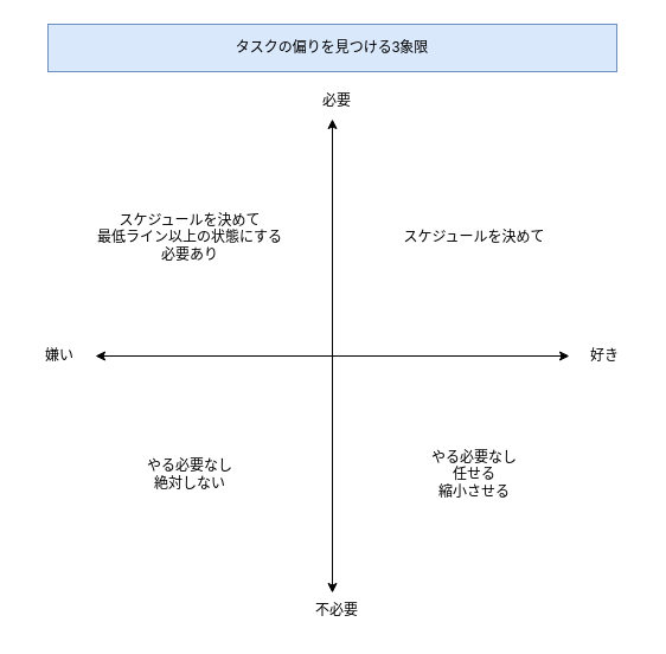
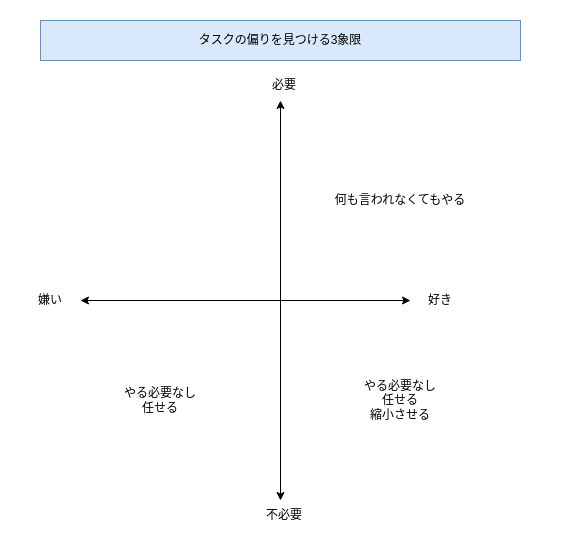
  <mxCell id="0" />
  <mxCell id="1" parent="0" />
  <mxCell id="2" value="" style="endArrow=classic;startArrow=classic;html=1;rounded=0;" edge="1" parent="1" target="3"><mxGeometry width="50" height="50" relative="1" as="geometry"><mxPoint x="80" y="300" as="sourcePoint" /><mxPoint x="480" y="300" as="targetPoint" /></mxGeometry></mxCell>
- <mxCell id="3" value="好き" style="text;html=1;align=center;verticalAlign=middle;whiteSpace=wrap;rounded=0;" vertex="1" parent="1"><mxGeometry x="480" y="285" width="60" height="30" as="geometry" /></mxCell>
+ <mxCell id="3" value="好き" style="text;html=1;align=center;verticalAlign=middle;whiteSpace=wrap;rounded=0;" vertex="1" parent="1"><mxGeometry x="410" y="285" width="60" height="30" as="geometry" /></mxCell>
  <mxCell id="4" value="嫌い" style="text;html=1;align=center;verticalAlign=middle;whiteSpace=wrap;rounded=0;" vertex="1" parent="1"><mxGeometry x="20" y="285" width="60" height="30" as="geometry" /></mxCell>
  <mxCell id="5" value="" style="endArrow=classic;startArrow=classic;html=1;rounded=0;" edge="1" parent="1"><mxGeometry width="50" height="50" relative="1" as="geometry"><mxPoint x="280" y="100" as="sourcePoint" /><mxPoint x="280" y="500" as="targetPoint" /></mxGeometry></mxCell>
  <mxCell id="6" value="必要" style="text;html=1;align=center;verticalAlign=middle;whiteSpace=wrap;rounded=0;" vertex="1" parent="1"><mxGeometry x="254" y="70" width="60" height="30" as="geometry" /></mxCell>
  <mxCell id="7" value="不必要" style="text;html=1;align=center;verticalAlign=middle;whiteSpace=wrap;rounded=0;" vertex="1" parent="1"><mxGeometry x="254" y="500" width="60" height="30" as="geometry" /></mxCell>
- <mxCell id="8" value="スケジュールを決めて&lt;div&gt;最低ライン以上の状態にする必要あり&lt;/div&gt;" style="text;html=1;align=center;verticalAlign=middle;whiteSpace=wrap;rounded=0;" vertex="1" parent="1"><mxGeometry x="80" y="140" width="160" height="120" as="geometry" /></mxCell>
- <mxCell id="9" value="スケジュールを決めて" style="text;html=1;align=center;verticalAlign=middle;whiteSpace=wrap;rounded=0;" vertex="1" parent="1"><mxGeometry x="320" y="140" width="160" height="120" as="geometry" /></mxCell>
+ <mxCell id="9" value="何も言われなくてもやる" style="text;html=1;align=center;verticalAlign=middle;whiteSpace=wrap;rounded=0;" vertex="1" parent="1"><mxGeometry x="320" y="140" width="160" height="120" as="geometry" /></mxCell>
  <mxCell id="10" value="やる必要なし&lt;div&gt;任せる&lt;/div&gt;&lt;div&gt;縮小させる&lt;/div&gt;" style="text;html=1;align=center;verticalAlign=middle;whiteSpace=wrap;rounded=0;" vertex="1" parent="1"><mxGeometry x="320" y="340" width="160" height="120" as="geometry" /></mxCell>
  <mxCell id="11" value="タスクの偏りを見つける3象限" style="text;html=1;align=center;verticalAlign=middle;whiteSpace=wrap;rounded=0;fillColor=#dae8fc;strokeColor=#6c8ebf;" vertex="1" parent="1"><mxGeometry x="40" y="20" width="480" height="40" as="geometry" /></mxCell>
- <mxCell id="12" value="やる必要なし&lt;div&gt;絶対しない&lt;/div&gt;" style="text;html=1;align=center;verticalAlign=middle;whiteSpace=wrap;rounded=0;" vertex="1" parent="1"><mxGeometry x="80" y="340" width="160" height="120" as="geometry" /></mxCell>
+ <mxCell id="12" value="やる必要なし&lt;div&gt;任せる&lt;/div&gt;" style="text;html=1;align=center;verticalAlign=middle;whiteSpace=wrap;rounded=0;" vertex="1" parent="1"><mxGeometry x="80" y="340" width="160" height="120" as="geometry" /></mxCell>
